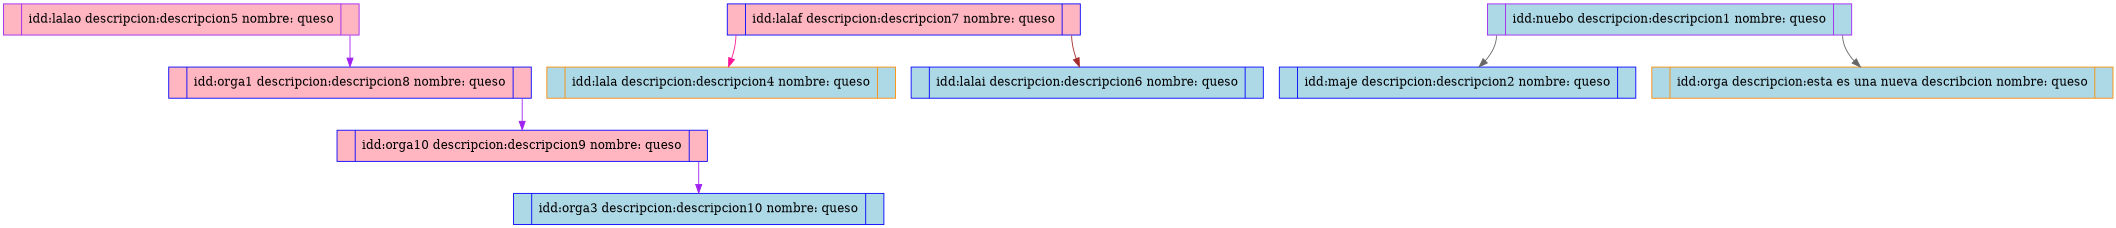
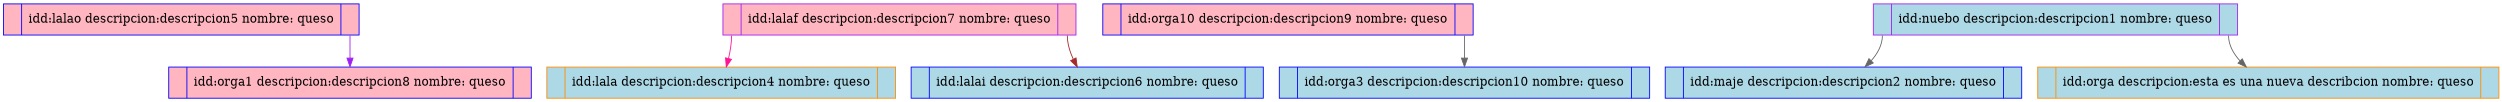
  digraph {
    node [color=blue fillcolor=lightblue shape=record style=filled]
    edge [color=purple tailport=f2]
-   n1 [color=purple fillcolor=lightpink label="<f0>|<f1> idd:lalao descripcion:descripcion5 nombre: queso  |<f2>"]
+   n1 [fillcolor=lightpink label="<f0>|<f1> idd:lalao descripcion:descripcion5 nombre: queso  |<f2>"]
    n2 [fillcolor=lightpink label="<f0>|<f1> idd:orga1 descripcion:descripcion8 nombre: queso  |<f2>"]
-   n3 [fillcolor=lightpink label="<f0>|<f1> idd:lalaf descripcion:descripcion7 nombre: queso  |<f2>"]
+   n3 [color=purple fillcolor=lightpink label="<f0>|<f1> idd:lalaf descripcion:descripcion7 nombre: queso  |<f2>"]
    n4 [color=darkorange label="<f0>|<f1> idd:lala descripcion:descripcion4 nombre: queso  |<f2>"]
    n5 [label="<f0>|<f1> idd:lalai descripcion:descripcion6 nombre: queso  |<f2>"]
    n6 [fillcolor=lightpink label="<f0>|<f1> idd:orga10 descripcion:descripcion9 nombre: queso  |<f2>"]
    n7 [color=purple label="<f0>|<f1> idd:nuebo descripcion:descripcion1 nombre: queso  |<f2>"]
    n8 [label="<f0>|<f1> idd:maje descripcion:descripcion2 nombre: queso  |<f2>"]
    n9 [color=darkorange label="<f0>|<f1> idd:orga descripcion:esta es una nueva describcion nombre: queso  |<f2>"]
    n10 [label="<f0>|<f1> idd:orga3 descripcion:descripcion10 nombre: queso  |<f2>"]
    n1 -> n2
-   n2 -> n6
    n3 -> n4 [color=deeppink tailport=f0]
    n3 -> n5 [color=brown]
-   n6 -> n10
+   n6 -> n10 [color=gray40]
    n7 -> n8 [color=gray40 tailport=f0]
    n7 -> n9 [color=gray40]
  }
